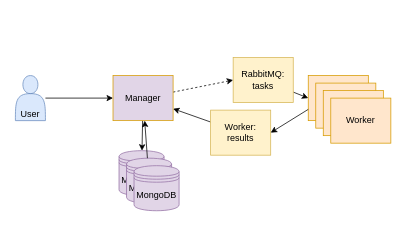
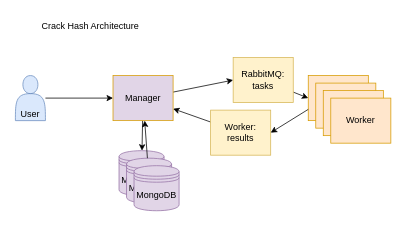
  <mxCell id="0" />
  <mxCell id="1" parent="0" />
  <mxCell id="2" style="edgeStyle=none;html=1;" edge="1" parent="1" source="4" target="19"><mxGeometry relative="1" as="geometry" /></mxCell>
- <mxCell id="3" style="edgeStyle=none;html=1;entryX=0;entryY=0.5;entryDx=0;entryDy=0;dashed=1;" edge="1" parent="1" source="4" target="8"><mxGeometry relative="1" as="geometry" /></mxCell>
+ <mxCell id="3" style="edgeStyle=none;html=1;entryX=0;entryY=0.5;entryDx=0;entryDy=0;" edge="1" parent="1" source="4" target="8"><mxGeometry relative="1" as="geometry" /></mxCell>
  <mxCell id="4" value="Manager" style="whiteSpace=wrap;html=1;fillColor=#e1d5e7;strokeColor=#d79b00;" vertex="1" parent="1"><mxGeometry x="150" y="100" width="80" height="60" as="geometry" /></mxCell>
  <mxCell id="5" style="edgeStyle=none;html=1;entryX=0;entryY=0.5;entryDx=0;entryDy=0;" edge="1" parent="1" source="6" target="4"><mxGeometry relative="1" as="geometry" /></mxCell>
  <mxCell id="6" value="User" style="shape=actor;whiteSpace=wrap;html=1;fillColor=#dae8fc;strokeColor=#6c8ebf;verticalAlign=bottom;" vertex="1" parent="1"><mxGeometry x="20" y="100" width="40" height="60" as="geometry" /></mxCell>
  <mxCell id="7" style="edgeStyle=none;html=1;entryX=0;entryY=0.5;entryDx=0;entryDy=0;" edge="1" parent="1" source="8" target="12"><mxGeometry relative="1" as="geometry" /></mxCell>
  <mxCell id="8" value="RabbitMQ: tasks" style="rounded=0;whiteSpace=wrap;html=1;fillColor=#fff2cc;strokeColor=#d6b656;" vertex="1" parent="1"><mxGeometry x="310" y="76" width="80" height="60" as="geometry" /></mxCell>
  <mxCell id="9" style="edgeStyle=none;html=1;" edge="1" parent="1" source="10" target="4"><mxGeometry relative="1" as="geometry" /></mxCell>
  <mxCell id="10" value="Worker: results" style="rounded=0;whiteSpace=wrap;html=1;fillColor=#fff2cc;strokeColor=#d6b656;" vertex="1" parent="1"><mxGeometry x="280" y="146" width="80" height="60" as="geometry" /></mxCell>
  <mxCell id="11" value="" style="group" vertex="1" connectable="0" parent="1"><mxGeometry x="410" y="100" width="110" height="90" as="geometry" /></mxCell>
  <mxCell id="12" value="Worker" style="whiteSpace=wrap;html=1;fillColor=#ffe6cc;strokeColor=#d79b00;" vertex="1" parent="11"><mxGeometry width="80" height="60" as="geometry" /></mxCell>
  <mxCell id="13" value="Worker" style="whiteSpace=wrap;html=1;fillColor=#ffe6cc;strokeColor=#d79b00;" vertex="1" parent="11"><mxGeometry x="10" y="10" width="80" height="60" as="geometry" /></mxCell>
  <mxCell id="14" value="Worker" style="whiteSpace=wrap;html=1;fillColor=#ffe6cc;strokeColor=#d79b00;" vertex="1" parent="11"><mxGeometry x="20" y="20" width="80" height="60" as="geometry" /></mxCell>
  <mxCell id="15" value="Worker" style="whiteSpace=wrap;html=1;fillColor=#ffe6cc;strokeColor=#d79b00;" vertex="1" parent="11"><mxGeometry x="30" y="30" width="80" height="60" as="geometry" /></mxCell>
  <mxCell id="16" style="edgeStyle=none;html=1;entryX=1;entryY=0.5;entryDx=0;entryDy=0;exitX=0;exitY=0.75;exitDx=0;exitDy=0;" edge="1" parent="1" source="12" target="10"><mxGeometry relative="1" as="geometry" /></mxCell>
+ <mxCell id="17" value="Crack Hash Architecture" style="text;strokeColor=none;align=center;fillColor=none;html=1;verticalAlign=middle;whiteSpace=wrap;rounded=0;" vertex="1" parent="1"><mxGeometry x="20" y="20" width="200" height="30" as="geometry" /></mxCell>
  <mxCell id="18" value="" style="group" vertex="1" connectable="0" parent="1"><mxGeometry x="158" y="200" width="80" height="80" as="geometry" /></mxCell>
  <mxCell id="19" value="MongoDB" style="shape=datastore;whiteSpace=wrap;html=1;fillColor=#e1d5e7;strokeColor=#9673a6;" vertex="1" parent="18"><mxGeometry width="60" height="60" as="geometry" /></mxCell>
  <mxCell id="20" value="MongoDB" style="shape=datastore;whiteSpace=wrap;html=1;fillColor=#e1d5e7;strokeColor=#9673a6;" vertex="1" parent="18"><mxGeometry x="10" y="10" width="60" height="60" as="geometry" /></mxCell>
  <mxCell id="21" value="MongoDB" style="shape=datastore;whiteSpace=wrap;html=1;fillColor=#e1d5e7;strokeColor=#9673a6;" vertex="1" parent="18"><mxGeometry x="20" y="20" width="60" height="60" as="geometry" /></mxCell>
  <mxCell id="22" style="edgeStyle=none;html=1;" edge="1" parent="1" source="20" target="4"><mxGeometry relative="1" as="geometry" /></mxCell>
